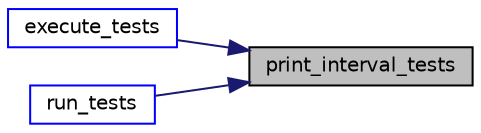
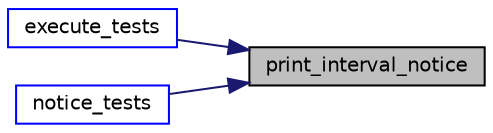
  digraph {
    rankdir=RL
    node [color=blue fillcolor=white fontname=Helvetica fontsize=10 shape=record style=filled]
    edge [color=midnightblue dir=back fontname=Helvetica fontsize=10 labelfontname=Helvetica labelfontsize=10 style=solid]
-   n1 [color=black fillcolor=grey75 fontcolor=black height=0.2 label=print_interval_tests width=0.4]
+   n1 [color=black fillcolor=grey75 fontcolor=black height=0.2 label=print_interval_notice width=0.4]
    n2 [height=0.2 label=execute_tests width=0.4]
-   n3 [height=0.2 label=run_tests width=0.4]
+   n3 [height=0.2 label=notice_tests width=0.4]
    n1 -> n2
    n1 -> n3
  }
